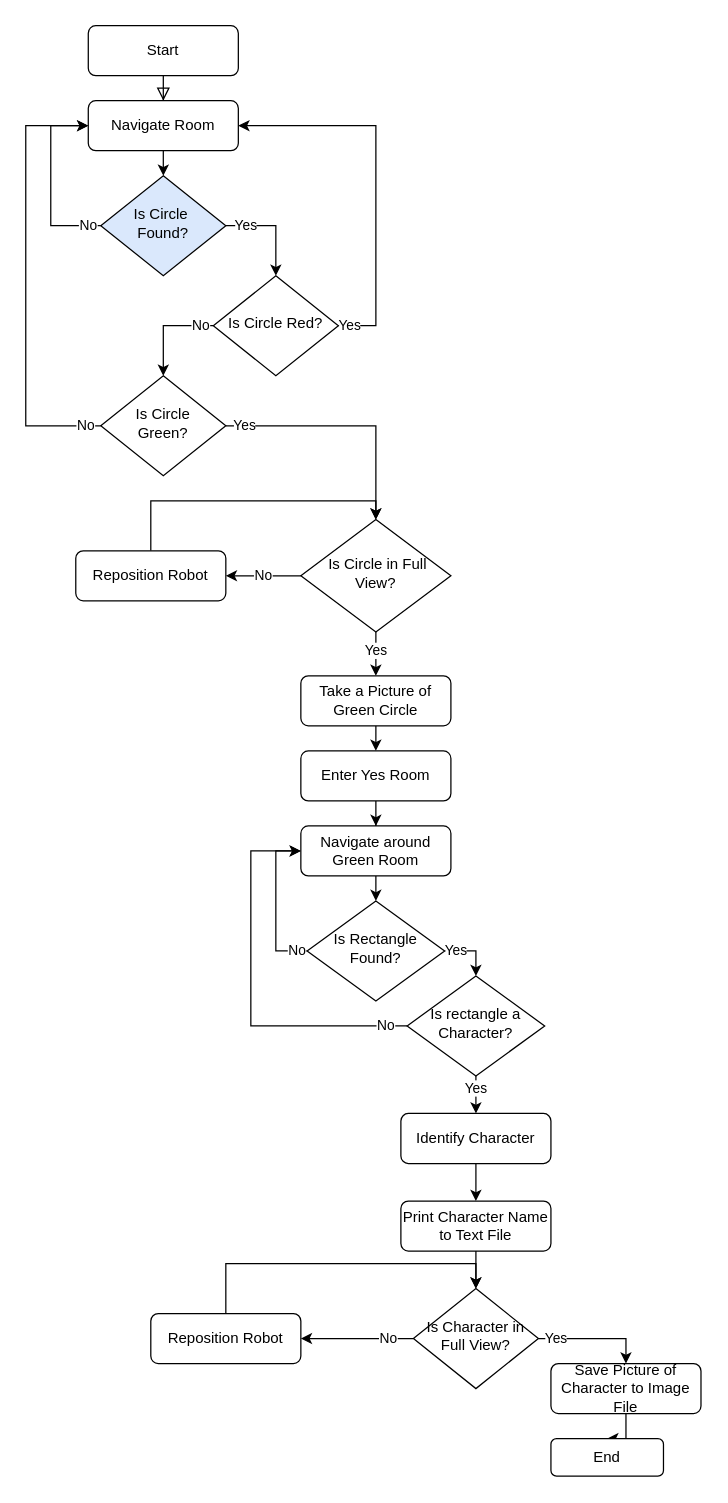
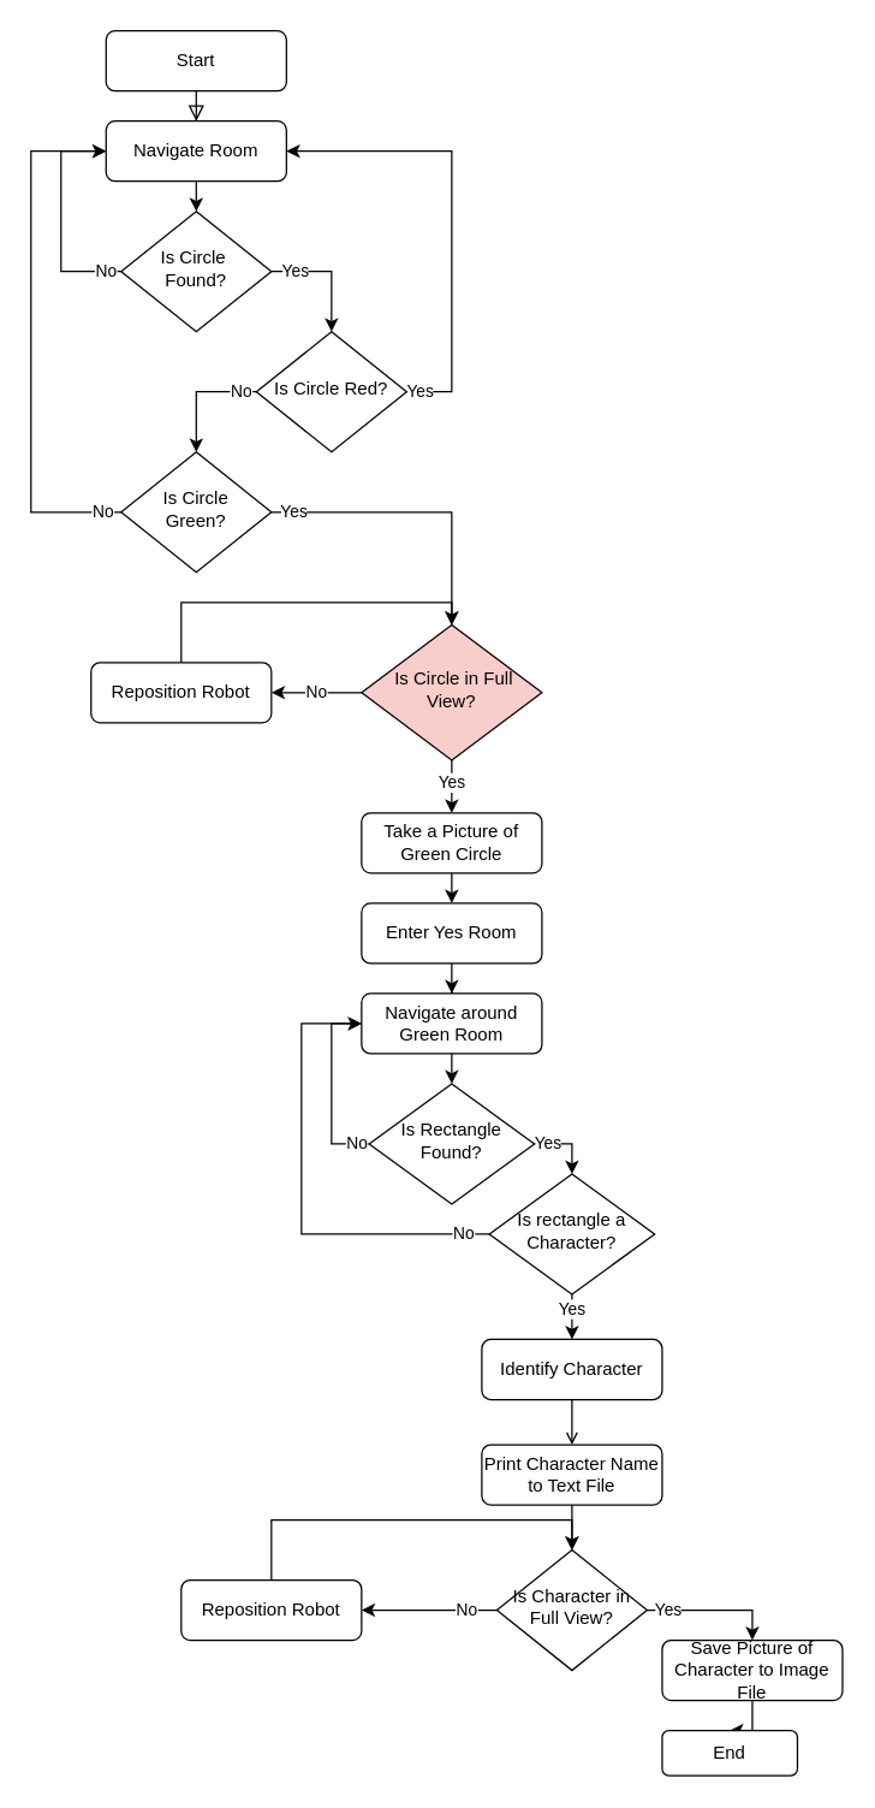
  <mxCell id="0" />
  <mxCell id="1" parent="0" />
  <mxCell id="2" value="" style="rounded=0;html=1;jettySize=auto;orthogonalLoop=1;fontSize=11;endArrow=block;endFill=0;endSize=8;strokeWidth=1;shadow=0;labelBackgroundColor=none;edgeStyle=orthogonalEdgeStyle;entryX=0.5;entryY=0;entryDx=0;entryDy=0;" parent="1" source="3" target="5" edge="1"><mxGeometry relative="1" as="geometry" /></mxCell>
  <mxCell id="3" value="Start" style="rounded=1;whiteSpace=wrap;html=1;fontSize=12;glass=0;strokeWidth=1;shadow=0;" parent="1" vertex="1"><mxGeometry x="70" width="120" height="40" as="geometry" y="20" /></mxCell>
  <mxCell id="4" style="edgeStyle=orthogonalEdgeStyle;rounded=0;orthogonalLoop=1;jettySize=auto;html=1;exitX=0.5;exitY=1;exitDx=0;exitDy=0;entryX=0.5;entryY=0;entryDx=0;entryDy=0;" parent="1" source="5" target="8" edge="1"><mxGeometry relative="1" as="geometry" /></mxCell>
  <mxCell id="5" value="Navigate Room" style="rounded=1;whiteSpace=wrap;html=1;fontSize=12;glass=0;strokeWidth=1;shadow=0;" parent="1" vertex="1"><mxGeometry x="70" y="80" width="120" height="40" as="geometry" /></mxCell>
  <mxCell id="6" value="Yes" style="edgeStyle=orthogonalEdgeStyle;rounded=0;orthogonalLoop=1;jettySize=auto;html=1;exitX=1;exitY=0.5;exitDx=0;exitDy=0;entryX=0.5;entryY=0;entryDx=0;entryDy=0;" parent="1" source="8" target="11" edge="1"><mxGeometry x="-0.6" relative="1" as="geometry"><mxPoint x="220" y="270" as="targetPoint" /><mxPoint as="offset" /></mxGeometry></mxCell>
  <mxCell id="7" value="No" style="edgeStyle=orthogonalEdgeStyle;rounded=0;orthogonalLoop=1;jettySize=auto;html=1;exitX=0;exitY=0.5;exitDx=0;exitDy=0;entryX=0;entryY=0.5;entryDx=0;entryDy=0;" parent="1" source="8" target="5" edge="1"><mxGeometry x="-0.867" relative="1" as="geometry"><mxPoint as="offset" /><Array as="points"><mxPoint x="40" y="180" /><mxPoint x="40" y="100" /></Array></mxGeometry></mxCell>
- <mxCell id="8" value="Is Circle&amp;nbsp; Found?" style="rhombus;whiteSpace=wrap;html=1;shadow=0;fontFamily=Helvetica;fontSize=12;align=center;strokeWidth=1;spacing=6;spacingTop=-4;fillColor=#dae8fc;" parent="1" vertex="1"><mxGeometry x="80" y="140" width="100" height="80" as="geometry" /></mxCell>
+ <mxCell id="8" value="Is Circle&amp;nbsp; Found?" style="rhombus;whiteSpace=wrap;html=1;shadow=0;fontFamily=Helvetica;fontSize=12;align=center;strokeWidth=1;spacing=6;spacingTop=-4;" parent="1" vertex="1"><mxGeometry x="80" y="140" width="100" height="80" as="geometry" /></mxCell>
  <mxCell id="9" value="Yes" style="edgeStyle=orthogonalEdgeStyle;rounded=0;orthogonalLoop=1;jettySize=auto;html=1;exitX=1;exitY=0.5;exitDx=0;exitDy=0;entryX=1;entryY=0.5;entryDx=0;entryDy=0;" parent="1" source="11" target="5" edge="1"><mxGeometry x="-0.939" relative="1" as="geometry"><Array as="points"><mxPoint x="300" y="260" /><mxPoint x="300" y="100" /></Array><mxPoint as="offset" /></mxGeometry></mxCell>
  <mxCell id="10" value="No" style="edgeStyle=orthogonalEdgeStyle;rounded=0;orthogonalLoop=1;jettySize=auto;html=1;exitX=0;exitY=0.5;exitDx=0;exitDy=0;entryX=0.5;entryY=0;entryDx=0;entryDy=0;" parent="1" source="11" target="14" edge="1"><mxGeometry x="-0.75" relative="1" as="geometry"><mxPoint x="130" y="370" as="targetPoint" /><mxPoint as="offset" /></mxGeometry></mxCell>
  <mxCell id="11" value="&lt;div&gt;&lt;span&gt;Is Circle Red?&lt;/span&gt;&lt;/div&gt;" style="rhombus;whiteSpace=wrap;html=1;shadow=0;fontFamily=Helvetica;fontSize=12;align=center;strokeWidth=1;spacing=6;spacingTop=-4;" parent="1" vertex="1"><mxGeometry x="170" y="220" width="100" height="80" as="geometry" /></mxCell>
  <mxCell id="12" value="Yes" style="edgeStyle=orthogonalEdgeStyle;rounded=0;orthogonalLoop=1;jettySize=auto;html=1;exitX=1;exitY=0.5;exitDx=0;exitDy=0;entryX=0.5;entryY=0;entryDx=0;entryDy=0;" parent="1" source="14" target="31" edge="1"><mxGeometry x="-0.846" relative="1" as="geometry"><mxPoint x="260" y="490" as="targetPoint" /><mxPoint as="offset" /></mxGeometry></mxCell>
  <mxCell id="13" value="No" style="edgeStyle=orthogonalEdgeStyle;rounded=0;orthogonalLoop=1;jettySize=auto;html=1;exitX=0;exitY=0.5;exitDx=0;exitDy=0;entryX=0;entryY=0.5;entryDx=0;entryDy=0;" parent="1" source="14" target="5" edge="1"><mxGeometry x="-0.931" relative="1" as="geometry"><mxPoint x="20" y="530" as="targetPoint" /><mxPoint as="offset" /><Array as="points"><mxPoint x="20" y="340" /><mxPoint x="20" y="100" /></Array></mxGeometry></mxCell>
  <mxCell id="14" value="&amp;nbsp;Is Circle&amp;nbsp; Green?" style="rhombus;whiteSpace=wrap;html=1;shadow=0;fontFamily=Helvetica;fontSize=12;align=center;strokeWidth=1;spacing=6;spacingTop=-4;" parent="1" vertex="1"><mxGeometry x="80" y="300" width="100" height="80" as="geometry" /></mxCell>
  <mxCell id="15" style="edgeStyle=orthogonalEdgeStyle;rounded=0;orthogonalLoop=1;jettySize=auto;html=1;exitX=0.5;exitY=1;exitDx=0;exitDy=0;" parent="1" source="16" target="18" edge="1"><mxGeometry relative="1" as="geometry" /></mxCell>
  <mxCell id="16" value="Enter Yes Room" style="rounded=1;whiteSpace=wrap;html=1;fontSize=12;glass=0;strokeWidth=1;shadow=0;" parent="1" vertex="1"><mxGeometry x="240" y="600" width="120" height="40" as="geometry" /></mxCell>
  <mxCell id="17" style="edgeStyle=orthogonalEdgeStyle;rounded=0;orthogonalLoop=1;jettySize=auto;html=1;exitX=0.5;exitY=1;exitDx=0;exitDy=0;entryX=0.5;entryY=0;entryDx=0;entryDy=0;" parent="1" source="18" target="23" edge="1"><mxGeometry relative="1" as="geometry" /></mxCell>
  <mxCell id="18" value="Navigate around Green Room" style="rounded=1;whiteSpace=wrap;html=1;fontSize=12;glass=0;strokeWidth=1;shadow=0;" parent="1" vertex="1"><mxGeometry x="240" y="660" width="120" height="40" as="geometry" /></mxCell>
  <mxCell id="19" style="edgeStyle=orthogonalEdgeStyle;rounded=0;orthogonalLoop=1;jettySize=auto;html=1;exitX=0.5;exitY=1;exitDx=0;exitDy=0;entryX=0.5;entryY=0;entryDx=0;entryDy=0;" parent="1" source="20" target="16" edge="1"><mxGeometry relative="1" as="geometry" /></mxCell>
  <mxCell id="20" value="Take a Picture of Green Circle" style="rounded=1;whiteSpace=wrap;html=1;fontSize=12;glass=0;strokeWidth=1;shadow=0;" parent="1" vertex="1"><mxGeometry x="240" y="540" width="120" height="40" as="geometry" /></mxCell>
  <mxCell id="21" value="No" style="edgeStyle=orthogonalEdgeStyle;rounded=0;orthogonalLoop=1;jettySize=auto;html=1;exitX=0;exitY=0.5;exitDx=0;exitDy=0;entryX=0;entryY=0.5;entryDx=0;entryDy=0;" parent="1" source="23" target="18" edge="1"><mxGeometry x="-0.867" relative="1" as="geometry"><mxPoint as="offset" /></mxGeometry></mxCell>
  <mxCell id="22" value="Yes" style="edgeStyle=orthogonalEdgeStyle;rounded=0;orthogonalLoop=1;jettySize=auto;html=1;exitX=1;exitY=0.5;exitDx=0;exitDy=0;entryX=0.5;entryY=0;entryDx=0;entryDy=0;" parent="1" source="23" target="26" edge="1"><mxGeometry x="-0.6" relative="1" as="geometry"><mxPoint x="440" y="925" as="targetPoint" /><mxPoint as="offset" /></mxGeometry></mxCell>
  <mxCell id="23" value="Is Rectangle Found?" style="rhombus;whiteSpace=wrap;html=1;shadow=0;fontFamily=Helvetica;fontSize=12;align=center;strokeWidth=1;spacing=6;spacingTop=-4;" parent="1" vertex="1"><mxGeometry x="245" y="720" width="110" height="80" as="geometry" /></mxCell>
  <mxCell id="24" value="No" style="edgeStyle=orthogonalEdgeStyle;rounded=0;orthogonalLoop=1;jettySize=auto;html=1;exitX=0;exitY=0.5;exitDx=0;exitDy=0;entryX=0;entryY=0.5;entryDx=0;entryDy=0;" parent="1" source="26" target="18" edge="1"><mxGeometry x="-0.886" relative="1" as="geometry"><Array as="points"><mxPoint x="200" y="820" /><mxPoint x="200" y="680" /></Array><mxPoint as="offset" /></mxGeometry></mxCell>
  <mxCell id="25" value="Yes" style="edgeStyle=orthogonalEdgeStyle;rounded=0;orthogonalLoop=1;jettySize=auto;html=1;exitX=0.5;exitY=1;exitDx=0;exitDy=0;entryX=0.5;entryY=0;entryDx=0;entryDy=0;" parent="1" source="26" target="28" edge="1"><mxGeometry x="-0.333" relative="1" as="geometry"><mxPoint x="440" y="1065" as="targetPoint" /><mxPoint as="offset" /></mxGeometry></mxCell>
  <mxCell id="26" value="Is rectangle a Character?" style="rhombus;whiteSpace=wrap;html=1;shadow=0;fontFamily=Helvetica;fontSize=12;align=center;strokeWidth=1;spacing=6;spacingTop=-4;" parent="1" vertex="1"><mxGeometry x="325" y="780" width="110" height="80" as="geometry" /></mxCell>
- <mxCell id="27" style="edgeStyle=orthogonalEdgeStyle;rounded=0;orthogonalLoop=1;jettySize=auto;html=1;exitX=0.5;exitY=1;exitDx=0;exitDy=0;entryX=0.5;entryY=0;entryDx=0;entryDy=0;" parent="1" source="28" target="35" edge="1"><mxGeometry relative="1" as="geometry" /></mxCell>
+ <mxCell id="27" style="edgeStyle=orthogonalEdgeStyle;rounded=0;orthogonalLoop=1;jettySize=auto;html=1;exitX=0.5;exitY=1;exitDx=0;exitDy=0;entryX=0.5;entryY=0;entryDx=0;entryDy=0;endArrow=open;" parent="1" source="28" target="35" edge="1"><mxGeometry relative="1" as="geometry" /></mxCell>
  <mxCell id="28" value="Identify Character" style="rounded=1;whiteSpace=wrap;html=1;fontSize=12;glass=0;strokeWidth=1;shadow=0;" parent="1" vertex="1"><mxGeometry x="320" y="890" width="120" height="40" as="geometry" /></mxCell>
  <mxCell id="29" value="No" style="edgeStyle=orthogonalEdgeStyle;rounded=0;orthogonalLoop=1;jettySize=auto;html=1;exitX=0;exitY=0.5;exitDx=0;exitDy=0;entryX=1;entryY=0.5;entryDx=0;entryDy=0;" parent="1" source="31" target="33" edge="1"><mxGeometry relative="1" as="geometry"><mxPoint x="140" y="500" as="targetPoint" /></mxGeometry></mxCell>
  <mxCell id="30" value="Yes" style="edgeStyle=orthogonalEdgeStyle;rounded=0;orthogonalLoop=1;jettySize=auto;html=1;exitX=0.5;exitY=1;exitDx=0;exitDy=0;entryX=0.5;entryY=0;entryDx=0;entryDy=0;" parent="1" source="31" target="20" edge="1"><mxGeometry x="-0.143" relative="1" as="geometry"><mxPoint x="520" y="400" as="targetPoint" /><mxPoint as="offset" /></mxGeometry></mxCell>
- <mxCell id="31" value="&amp;nbsp;Is Circle in Full View?" style="rhombus;whiteSpace=wrap;html=1;shadow=0;fontFamily=Helvetica;fontSize=12;align=center;strokeWidth=1;spacing=6;spacingTop=-4;" parent="1" vertex="1"><mxGeometry x="240" y="415" width="120" height="90" as="geometry" /></mxCell>
+ <mxCell id="31" value="&amp;nbsp;Is Circle in Full View?" style="rhombus;whiteSpace=wrap;html=1;shadow=0;fontFamily=Helvetica;fontSize=12;align=center;strokeWidth=1;spacing=6;spacingTop=-4;fillColor=#f8cecc;" parent="1" vertex="1"><mxGeometry x="240" y="415" width="120" height="90" as="geometry" /></mxCell>
  <mxCell id="32" style="edgeStyle=orthogonalEdgeStyle;rounded=0;orthogonalLoop=1;jettySize=auto;html=1;exitX=0.5;exitY=0;exitDx=0;exitDy=0;entryX=0.5;entryY=0;entryDx=0;entryDy=0;" parent="1" source="33" target="31" edge="1"><mxGeometry relative="1" as="geometry"><Array as="points"><mxPoint x="125" y="400" /><mxPoint x="305" y="400" /></Array></mxGeometry></mxCell>
  <mxCell id="33" value="Reposition Robot" style="rounded=1;whiteSpace=wrap;html=1;fontSize=12;glass=0;strokeWidth=1;shadow=0;" parent="1" vertex="1"><mxGeometry x="60" y="440" width="120" height="40" as="geometry" /></mxCell>
  <mxCell id="34" style="edgeStyle=orthogonalEdgeStyle;rounded=0;orthogonalLoop=1;jettySize=auto;html=1;exitX=0.5;exitY=1;exitDx=0;exitDy=0;" parent="1" source="35" target="38" edge="1"><mxGeometry relative="1" as="geometry"><mxPoint x="380" y="1030" as="targetPoint" /></mxGeometry></mxCell>
  <mxCell id="35" value="Print Character Name to Text File" style="rounded=1;whiteSpace=wrap;html=1;fontSize=12;glass=0;strokeWidth=1;shadow=0;" parent="1" vertex="1"><mxGeometry x="320" y="960" width="120" height="40" as="geometry" /></mxCell>
  <mxCell id="36" value="No" style="edgeStyle=orthogonalEdgeStyle;rounded=0;orthogonalLoop=1;jettySize=auto;html=1;exitX=0;exitY=0.5;exitDx=0;exitDy=0;entryX=1;entryY=0.5;entryDx=0;entryDy=0;" parent="1" source="38" target="40" edge="1"><mxGeometry x="-0.556" relative="1" as="geometry"><mxPoint x="250" y="1070" as="targetPoint" /><mxPoint as="offset" /></mxGeometry></mxCell>
  <mxCell id="37" value="Yes" style="edgeStyle=orthogonalEdgeStyle;rounded=0;orthogonalLoop=1;jettySize=auto;html=1;exitX=1;exitY=0.5;exitDx=0;exitDy=0;entryX=0.5;entryY=0;entryDx=0;entryDy=0;" parent="1" source="38" target="42" edge="1"><mxGeometry x="-0.692" relative="1" as="geometry"><mxPoint x="500" y="1130" as="targetPoint" /><mxPoint as="offset" /></mxGeometry></mxCell>
  <mxCell id="38" value="Is Character in Full View?" style="rhombus;whiteSpace=wrap;html=1;shadow=0;fontFamily=Helvetica;fontSize=12;align=center;strokeWidth=1;spacing=6;spacingTop=-4;" parent="1" vertex="1"><mxGeometry x="330" y="1030" width="100" height="80" as="geometry" /></mxCell>
  <mxCell id="39" style="edgeStyle=orthogonalEdgeStyle;rounded=0;orthogonalLoop=1;jettySize=auto;html=1;exitX=0.5;exitY=0;exitDx=0;exitDy=0;entryX=0.5;entryY=0;entryDx=0;entryDy=0;" parent="1" source="40" target="38" edge="1"><mxGeometry relative="1" as="geometry" /></mxCell>
  <mxCell id="40" value="Reposition Robot" style="rounded=1;whiteSpace=wrap;html=1;fontSize=12;glass=0;strokeWidth=1;shadow=0;" parent="1" vertex="1"><mxGeometry x="120" y="1050" width="120" height="40" as="geometry" /></mxCell>
  <mxCell id="41" value="" style="edgeStyle=orthogonalEdgeStyle;rounded=0;orthogonalLoop=1;jettySize=auto;html=1;" edge="1" parent="1" source="42" target="43"><mxGeometry relative="1" as="geometry" /></mxCell>
  <mxCell id="42" value="Save Picture of Character to Image File" style="rounded=1;whiteSpace=wrap;html=1;fontSize=12;glass=0;strokeWidth=1;shadow=0;" parent="1" vertex="1"><mxGeometry x="440" y="1090" width="120" height="40" as="geometry" /></mxCell>
  <mxCell id="43" value="End" style="whiteSpace=wrap;html=1;rounded=1;shadow=0;strokeWidth=1;glass=0;" vertex="1" parent="1"><mxGeometry x="440" y="1150" width="90" height="30" as="geometry" /></mxCell>
